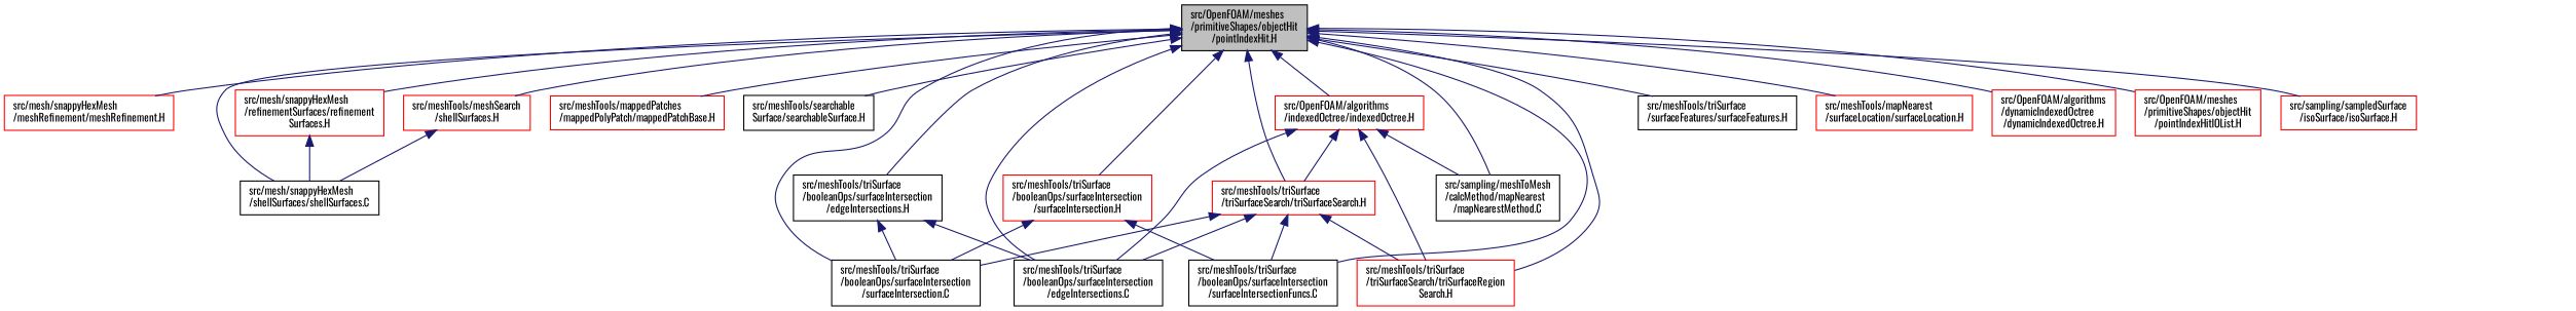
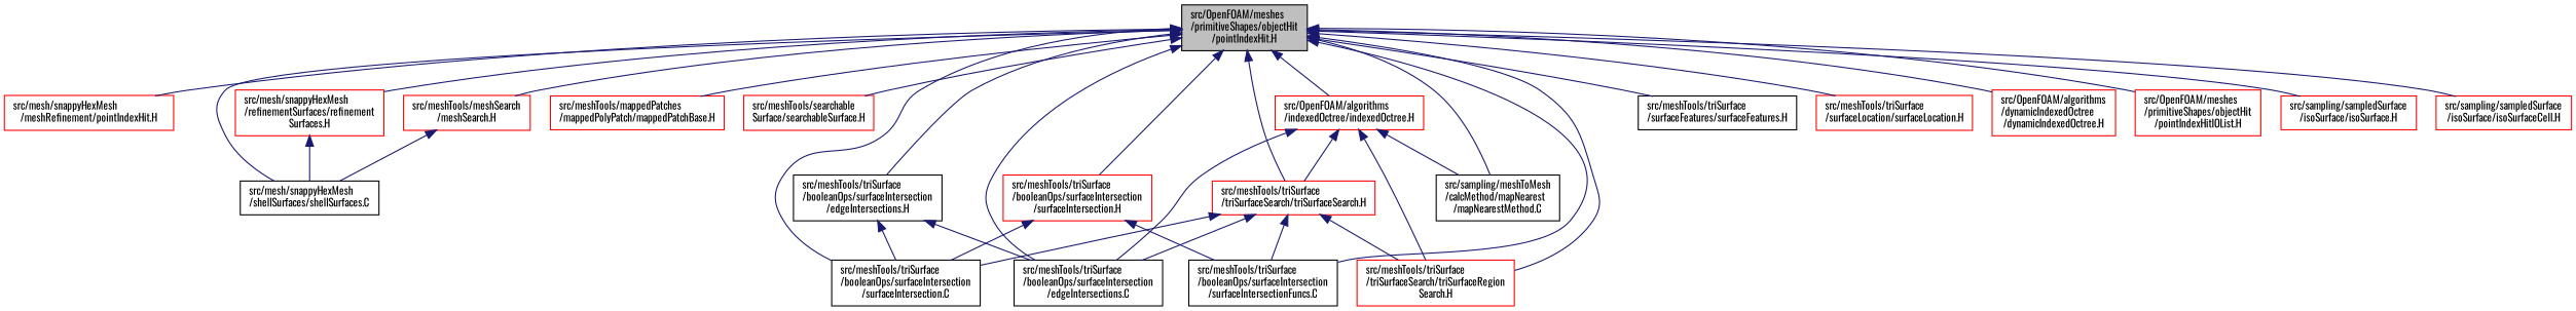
  digraph {
    fontname=Oswald
    node [color=red fontname=Oswald fontsize=10 shape=record]
    edge [color=midnightblue dir=back fontname=Oswald fontsize=10 labelfontname=Helvetica labelfontsize=10 style=solid]
    n1 [color=black fillcolor=grey75 fontcolor=black height=0.2 label="src/OpenFOAM/meshes\l/primitiveShapes/objectHit\l/pointIndexHit.H" style=filled width=0.4]
-   n2 [height=0.2 label="src/mesh/snappyHexMesh\l/meshRefinement/meshRefinement.H" width=0.4]
+   n2 [height=0.2 label="src/mesh/snappyHexMesh\l/meshRefinement/pointIndexHit.H" width=0.4]
    n3 [height=0.2 label="src/mesh/snappyHexMesh\l/refinementSurfaces/refinement\lSurfaces.H" width=0.4]
    n4 [color=black height=0.2 label="src/mesh/snappyHexMesh\l/shellSurfaces/shellSurfaces.C" width=0.4]
    n5 [height=0.2 label="src/meshTools/mappedPatches\l/mappedPolyPatch/mappedPatchBase.H" width=0.4]
-   n6 [height=0.2 label="src/meshTools/meshSearch\l/shellSurfaces.H" width=0.4]
-   n7 [color=black height=0.2 label="src/meshTools/searchable\lSurface/searchableSurface.H" width=0.4]
+   n6 [height=0.2 label="src/meshTools/meshSearch\l/meshSearch.H" width=0.4]
+   n7 [height=0.2 label="src/meshTools/searchable\lSurface/searchableSurface.H" width=0.4]
    n8 [color=black height=0.2 label="src/meshTools/triSurface\l/booleanOps/surfaceIntersection\l/edgeIntersections.H" width=0.4]
    n9 [color=black height=0.2 label="src/meshTools/triSurface\l/booleanOps/surfaceIntersection\l/edgeIntersections.C" width=0.4]
    n10 [color=black height=0.2 label="src/meshTools/triSurface\l/booleanOps/surfaceIntersection\l/surfaceIntersection.C" width=0.4]
    n11 [height=0.2 label="src/meshTools/triSurface\l/booleanOps/surfaceIntersection\l/surfaceIntersection.H" width=0.4]
    n12 [color=black height=0.2 label="src/meshTools/triSurface\l/booleanOps/surfaceIntersection\l/surfaceIntersectionFuncs.C" width=0.4]
    n13 [color=black height=0.2 label="src/meshTools/triSurface\l/surfaceFeatures/surfaceFeatures.H" width=0.4]
-   n14 [height=0.2 label="src/meshTools/mapNearest\l/surfaceLocation/surfaceLocation.H" width=0.4]
+   n14 [height=0.2 label="src/meshTools/triSurface\l/surfaceLocation/surfaceLocation.H" width=0.4]
    n15 [height=0.2 label="src/meshTools/triSurface\l/triSurfaceSearch/triSurfaceRegion\lSearch.H" width=0.4]
    n16 [height=0.2 label="src/meshTools/triSurface\l/triSurfaceSearch/triSurfaceSearch.H" width=0.4]
    n17 [height=0.2 label="src/OpenFOAM/algorithms\l/dynamicIndexedOctree\l/dynamicIndexedOctree.H" width=0.4]
    n18 [height=0.2 label="src/OpenFOAM/algorithms\l/indexedOctree/indexedOctree.H" width=0.4]
    n19 [color=black height=0.2 label="src/sampling/meshToMesh\l/calcMethod/mapNearest\l/mapNearestMethod.C" width=0.4]
    n20 [height=0.2 label="src/OpenFOAM/meshes\l/primitiveShapes/objectHit\l/pointIndexHitIOList.H" width=0.4]
    n21 [height=0.2 label="src/sampling/sampledSurface\l/isoSurface/isoSurface.H" width=0.4]
+   n22 [height=0.2 label="src/sampling/sampledSurface\l/isoSurface/isoSurfaceCell.H" width=0.4]
    n1 -> n2
    n1 -> n3
    n1 -> n4
    n1 -> n5
    n1 -> n6
    n1 -> n7
    n1 -> n8
    n1 -> n9
    n1 -> n10
    n1 -> n11
    n1 -> n12
    n1 -> n13
    n1 -> n14
    n1 -> n15
    n1 -> n16
    n1 -> n17
    n1 -> n18
    n1 -> n19
    n1 -> n20
    n1 -> n21
+   n1 -> n22
    n3 -> n4
    n6 -> n4
    n8 -> n9
    n8 -> n10
    n11 -> n10
    n11 -> n12
    n16 -> n9
    n16 -> n10
    n16 -> n12
    n16 -> n15
    n18 -> n9
    n18 -> n15
    n18 -> n16
    n18 -> n19
  }
